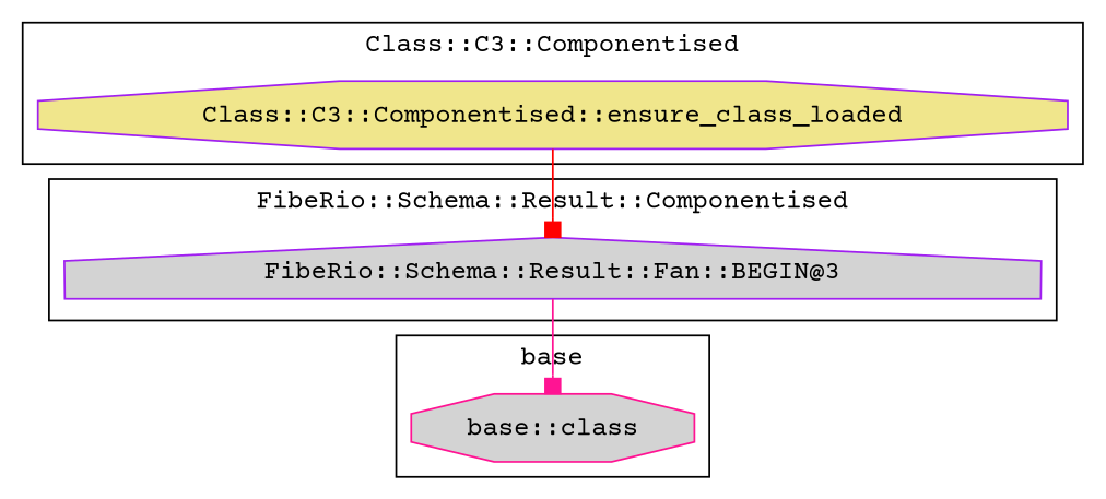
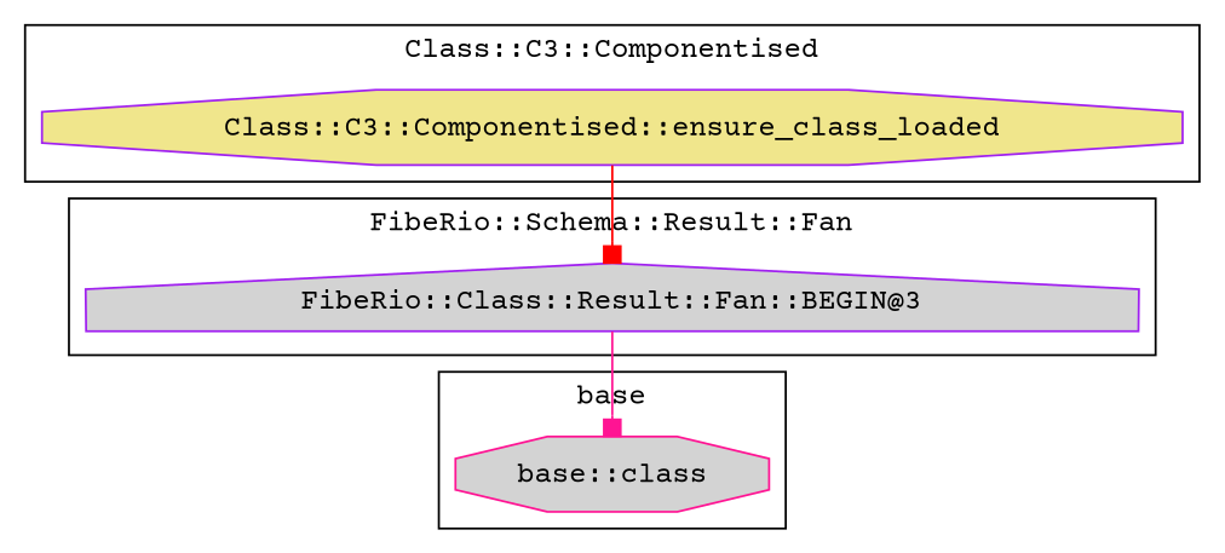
  digraph {
    fontname="Courier Prime"
    node [color=purple fillcolor=lightgrey fontname="Courier Prime" shape=octagon style=filled]
    edge [arrowhead=box fontname="Courier Prime"]
    "Class::C3::Componentised::ensure_class_loaded" [fillcolor=khaki]
    n2 [color=deeppink label="base::class"]
-   "FibeRio::Schema::Result::Fan::BEGIN@3" [shape=house]
+   "FibeRio::Schema::Result::Fan::BEGIN@3" [shape=house label="FibeRio::Class::Result::Fan::BEGIN@3"]
    subgraph cluster_1 {
      label="Class::C3::Componentised"
      "Class::C3::Componentised::ensure_class_loaded"
    }
    subgraph cluster_2 {
      label=base
      n2
    }
    subgraph cluster_3 {
-     label="FibeRio::Schema::Result::Componentised"
+     label="FibeRio::Schema::Result::Fan"
      "FibeRio::Schema::Result::Fan::BEGIN@3"
    }
    "Class::C3::Componentised::ensure_class_loaded" -> "FibeRio::Schema::Result::Fan::BEGIN@3" [color=red]
    "FibeRio::Schema::Result::Fan::BEGIN@3" -> n2 [color=deeppink]
  }
